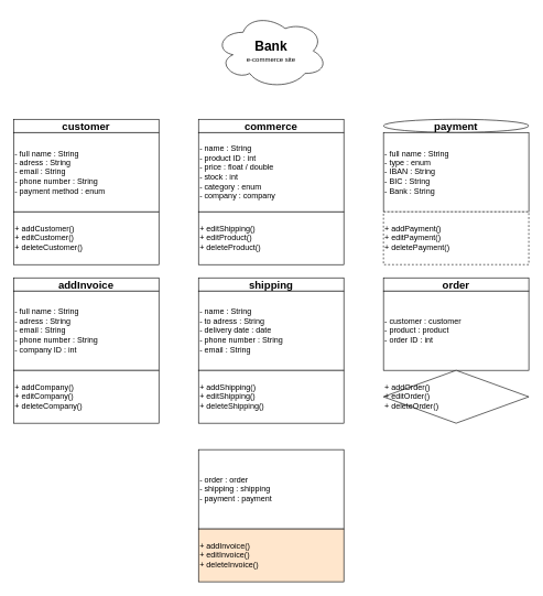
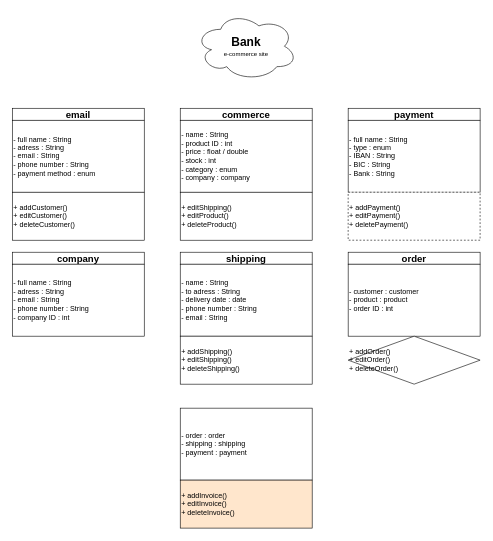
  <mxCell id="0" />
  <mxCell id="1" parent="0" />
  <mxCell id="2" value="&lt;span&gt;&lt;b&gt;&lt;font style=&quot;font-size: 20px&quot;&gt;Bank&lt;/font&gt;&lt;/b&gt;&lt;/span&gt;&lt;br&gt;&lt;font style=&quot;font-size: 10px&quot;&gt;e-commerce site&lt;/font&gt;" style="ellipse;shape=cloud;whiteSpace=wrap;html=1;rounded=0;shadow=0;glass=0;sketch=0;" parent="1" vertex="1"><mxGeometry x="325" y="20" width="170" height="113.33" as="geometry" /></mxCell>
  <mxCell id="3" value="" style="group" parent="1" vertex="1" connectable="0"><mxGeometry x="20" y="180" width="220" height="220" as="geometry" /></mxCell>
- <mxCell id="4" value="&lt;b&gt;&lt;font style=&quot;font-size: 16px&quot;&gt;customer&lt;/font&gt;&lt;/b&gt;" style="rounded=0;whiteSpace=wrap;html=1;" parent="3" vertex="1"><mxGeometry width="220" height="20" as="geometry" /></mxCell>
+ <mxCell id="4" value="&lt;b&gt;&lt;font style=&quot;font-size: 16px&quot;&gt;email&lt;/font&gt;&lt;/b&gt;" style="rounded=0;whiteSpace=wrap;html=1;" parent="3" vertex="1"><mxGeometry width="220" height="20" as="geometry" /></mxCell>
  <mxCell id="5" value="- full name : String&lt;br&gt;- adress : String&lt;br&gt;- email : String&lt;br&gt;- phone number : String&lt;br&gt;- payment method : enum" style="rounded=0;whiteSpace=wrap;html=1;align=left;" parent="3" vertex="1"><mxGeometry y="20" width="220" height="120" as="geometry" /></mxCell>
  <mxCell id="6" value="+ addCustomer()&lt;br&gt;+ editCustomer()&lt;br&gt;+ deleteCustomer()" style="rounded=0;whiteSpace=wrap;html=1;align=left;" parent="3" vertex="1"><mxGeometry y="140" width="220" height="80" as="geometry" /></mxCell>
  <mxCell id="7" value="" style="group" parent="1" vertex="1" connectable="0"><mxGeometry x="300" y="180" width="220" height="220" as="geometry" /></mxCell>
  <mxCell id="8" value="&lt;b&gt;&lt;font style=&quot;font-size: 16px&quot;&gt;commerce&lt;/font&gt;&lt;/b&gt;" style="rounded=0;whiteSpace=wrap;html=1;" parent="7" vertex="1"><mxGeometry width="220" height="20" as="geometry" /></mxCell>
  <mxCell id="9" value="- name : String&lt;br&gt;- product ID : int&lt;br&gt;- price : float / double&lt;br&gt;- stock : int&lt;br&gt;- category : enum&lt;br&gt;- company : company" style="rounded=0;whiteSpace=wrap;html=1;align=left;" parent="7" vertex="1"><mxGeometry y="20" width="220" height="120" as="geometry" /></mxCell>
  <mxCell id="10" value="+ editShipping()&lt;br&gt;+ editProduct()&lt;br&gt;+ deleteProduct()" style="rounded=0;whiteSpace=wrap;html=1;align=left;" parent="7" vertex="1"><mxGeometry y="140" width="220" height="80" as="geometry" /></mxCell>
  <mxCell id="11" value="" style="group" parent="1" vertex="1" connectable="0"><mxGeometry x="20" y="420" width="220" height="220" as="geometry" /></mxCell>
- <mxCell id="12" value="&lt;b&gt;&lt;font style=&quot;font-size: 16px&quot;&gt;addInvoice&lt;/font&gt;&lt;/b&gt;" style="rounded=0;whiteSpace=wrap;html=1;" parent="11" vertex="1"><mxGeometry width="220" height="20" as="geometry" /></mxCell>
+ <mxCell id="12" value="&lt;b&gt;&lt;font style=&quot;font-size: 16px&quot;&gt;company&lt;/font&gt;&lt;/b&gt;" style="rounded=0;whiteSpace=wrap;html=1;" parent="11" vertex="1"><mxGeometry width="220" height="20" as="geometry" /></mxCell>
  <mxCell id="13" value="- full name : String&lt;br&gt;- adress : String&lt;br&gt;- email : String&lt;br&gt;- phone number : String&lt;br&gt;- company ID : int" style="rounded=0;whiteSpace=wrap;html=1;align=left;" parent="11" vertex="1"><mxGeometry y="20" width="220" height="120" as="geometry" /></mxCell>
- <mxCell id="14" value="+ addCompany()&lt;br&gt;+ editCompany()&lt;br&gt;+ deleteCompany()" style="rounded=0;whiteSpace=wrap;html=1;align=left;" parent="11" vertex="1"><mxGeometry y="140" width="220" height="80" as="geometry" /></mxCell>
  <mxCell id="15" value="" style="group" parent="1" vertex="1" connectable="0"><mxGeometry x="580" y="180" width="220" height="220" as="geometry" /></mxCell>
- <mxCell id="16" value="&lt;span style=&quot;font-size: 16px&quot;&gt;&lt;b&gt;payment&lt;/b&gt;&lt;/span&gt;" style="ellipse;whiteSpace=wrap;html=1;" parent="15" vertex="1"><mxGeometry width="220" height="20" as="geometry" /></mxCell>
+ <mxCell id="16" value="&lt;span style=&quot;font-size: 16px&quot;&gt;&lt;b&gt;payment&lt;/b&gt;&lt;/span&gt;" style="rounded=0;whiteSpace=wrap;html=1;" parent="15" vertex="1"><mxGeometry width="220" height="20" as="geometry" /></mxCell>
  <mxCell id="17" value="- full name : String&lt;br&gt;- type : enum&lt;br&gt;- IBAN : String&lt;br&gt;- BIC : String&lt;br&gt;- Bank : String" style="rounded=0;whiteSpace=wrap;html=1;align=left;" parent="15" vertex="1"><mxGeometry y="20" width="220" height="120" as="geometry" /></mxCell>
  <mxCell id="18" value="+ addPayment()&lt;br&gt;+ editPayment()&lt;br&gt;+ deletePayment()" style="rounded=0;whiteSpace=wrap;html=1;align=left;dashed=1;" parent="15" vertex="1"><mxGeometry y="140" width="220" height="80" as="geometry" /></mxCell>
  <mxCell id="19" value="" style="group" parent="1" vertex="1" connectable="0"><mxGeometry x="300" y="660" width="220" height="220" as="geometry" /></mxCell>
  <mxCell id="20" value="- order : order&lt;br&gt;- shipping : shipping&lt;br&gt;- payment : payment" style="rounded=0;whiteSpace=wrap;html=1;align=left;" parent="19" vertex="1"><mxGeometry y="20" width="220" height="120" as="geometry" /></mxCell>
  <mxCell id="21" value="+ addInvoice()&lt;br&gt;+ editInvoice()&lt;br&gt;+ deleteInvoice()" style="rounded=0;whiteSpace=wrap;html=1;align=left;fillColor=#ffe6cc;" parent="19" vertex="1"><mxGeometry y="140" width="220" height="80" as="geometry" /></mxCell>
  <mxCell id="22" value="" style="group" parent="1" vertex="1" connectable="0"><mxGeometry x="300" y="420" width="220" height="220" as="geometry" /></mxCell>
  <mxCell id="23" value="&lt;b&gt;&lt;font style=&quot;font-size: 16px&quot;&gt;shipping&lt;/font&gt;&lt;/b&gt;" style="rounded=0;whiteSpace=wrap;html=1;" parent="22" vertex="1"><mxGeometry width="220" height="20" as="geometry" /></mxCell>
  <mxCell id="24" value="- name : String&lt;br&gt;- to adress : String&lt;br&gt;- delivery date : date&lt;br&gt;- phone number : String&lt;br&gt;- email : String" style="rounded=0;whiteSpace=wrap;html=1;align=left;" parent="22" vertex="1"><mxGeometry y="20" width="220" height="120" as="geometry" /></mxCell>
  <mxCell id="25" value="+ addShipping()&lt;br&gt;+ editShipping()&lt;br&gt;+ deleteShipping()" style="rounded=0;whiteSpace=wrap;html=1;align=left;" parent="22" vertex="1"><mxGeometry y="140" width="220" height="80" as="geometry" /></mxCell>
  <mxCell id="26" value="" style="group" parent="1" vertex="1" connectable="0"><mxGeometry x="580" y="420" width="220" height="220" as="geometry" /></mxCell>
  <mxCell id="27" value="&lt;b&gt;&lt;font style=&quot;font-size: 16px&quot;&gt;order&lt;/font&gt;&lt;/b&gt;" style="rounded=0;whiteSpace=wrap;html=1;" parent="26" vertex="1"><mxGeometry width="220" height="20" as="geometry" /></mxCell>
  <mxCell id="28" value="- customer : customer&lt;br&gt;- product : product&lt;br&gt;- order ID : int" style="rounded=0;whiteSpace=wrap;html=1;align=left;" parent="26" vertex="1"><mxGeometry y="20" width="220" height="120" as="geometry" /></mxCell>
  <mxCell id="29" value="+ addOrder()&lt;br&gt;+ editOrder()&lt;br&gt;+ deleteOrder()" style="rhombus;whiteSpace=wrap;html=1;align=left;" parent="26" vertex="1"><mxGeometry y="140" width="220" height="80" as="geometry" /></mxCell>
